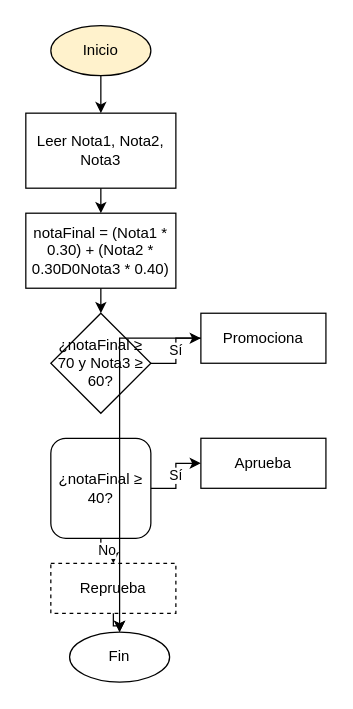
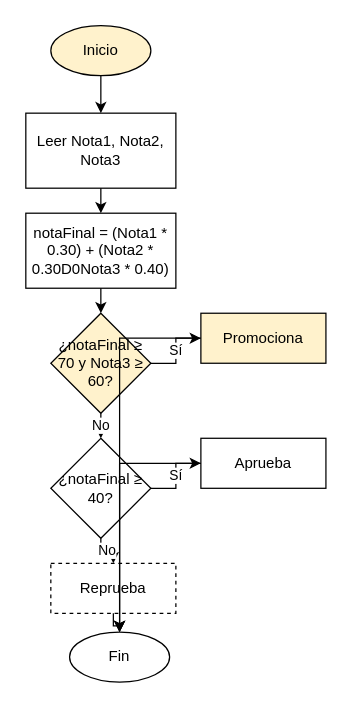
  <mxCell id="0" />
  <mxCell id="1" parent="0" />
  <mxCell id="2" value="Inicio" style="ellipse;whiteSpace=wrap;html=1;fillColor=#fff2cc;" vertex="1" parent="1"><mxGeometry x="40" y="20" width="80" height="40" as="geometry" /></mxCell>
  <mxCell id="3" value="Leer Nota1, Nota2, Nota3" style="rounded=0;whiteSpace=wrap;html=1;" vertex="1" parent="1"><mxGeometry x="20" y="90" width="120" height="60" as="geometry" /></mxCell>
  <mxCell id="4" value="notaFinal = (Nota1 * 0.30) + (Nota2 * 0.30D0Nota3 * 0.40)" style="rounded=0;whiteSpace=wrap;html=1;" vertex="1" parent="1"><mxGeometry x="20" y="170" width="120" height="60" as="geometry" /></mxCell>
- <mxCell id="5" value="¿notaFinal ≥ 70 y Nota3 ≥ 60?" style="rhombus;whiteSpace=wrap;html=1;" vertex="1" parent="1"><mxGeometry x="40" y="250" width="80" height="80" as="geometry" /></mxCell>
- <mxCell id="6" value="Promociona" style="rounded=0;whiteSpace=wrap;html=1;" vertex="1" parent="1"><mxGeometry x="160" y="250" width="100" height="40" as="geometry" /></mxCell>
- <mxCell id="7" value="¿notaFinal ≥ 40?" style="whiteSpace=wrap;html=1;rounded=1;" vertex="1" parent="1"><mxGeometry x="40" y="350" width="80" height="80" as="geometry" /></mxCell>
+ <mxCell id="5" value="¿notaFinal ≥ 70 y Nota3 ≥ 60?" style="rhombus;whiteSpace=wrap;html=1;fillColor=#fff2cc;" vertex="1" parent="1"><mxGeometry x="40" y="250" width="80" height="80" as="geometry" /></mxCell>
+ <mxCell id="6" value="Promociona" style="rounded=0;whiteSpace=wrap;html=1;fillColor=#fff2cc;" vertex="1" parent="1"><mxGeometry x="160" y="250" width="100" height="40" as="geometry" /></mxCell>
+ <mxCell id="7" value="¿notaFinal ≥ 40?" style="rhombus;whiteSpace=wrap;html=1;" vertex="1" parent="1"><mxGeometry x="40" y="350" width="80" height="80" as="geometry" /></mxCell>
  <mxCell id="8" value="Aprueba" style="rounded=0;whiteSpace=wrap;html=1;" vertex="1" parent="1"><mxGeometry x="160" y="350" width="100" height="40" as="geometry" /></mxCell>
  <mxCell id="9" value="Reprueba" style="rounded=0;whiteSpace=wrap;html=1;dashed=1;" vertex="1" parent="1"><mxGeometry x="40" y="450" width="100" height="40" as="geometry" /></mxCell>
  <mxCell id="10" value="Fin" style="ellipse;whiteSpace=wrap;html=1;" vertex="1" parent="1"><mxGeometry x="55" y="505" width="80" height="40" as="geometry" /></mxCell>
  <mxCell id="11" style="edgeStyle=orthogonalEdgeStyle;rounded=0;html=1;" edge="1" parent="1" source="2" target="3"><mxGeometry relative="1" as="geometry" /></mxCell>
  <mxCell id="12" style="edgeStyle=orthogonalEdgeStyle;rounded=0;html=1;" edge="1" parent="1" source="3" target="4"><mxGeometry relative="1" as="geometry" /></mxCell>
  <mxCell id="13" style="edgeStyle=orthogonalEdgeStyle;rounded=0;html=1;" edge="1" parent="1" source="4" target="5"><mxGeometry relative="1" as="geometry" /></mxCell>
  <mxCell id="14" value="Sí" style="edgeStyle=orthogonalEdgeStyle;rounded=0;html=1;" edge="1" parent="1" source="5" target="6"><mxGeometry relative="1" as="geometry" /></mxCell>
+ <mxCell id="15" value="No" style="edgeStyle=orthogonalEdgeStyle;rounded=0;html=1;" edge="1" parent="1" source="5" target="7"><mxGeometry relative="1" as="geometry" /></mxCell>
  <mxCell id="16" value="Sí" style="edgeStyle=orthogonalEdgeStyle;rounded=0;html=1;" edge="1" parent="1" source="7" target="8"><mxGeometry relative="1" as="geometry" /></mxCell>
  <mxCell id="17" value="No" style="edgeStyle=orthogonalEdgeStyle;rounded=0;html=1;" edge="1" parent="1" source="7" target="9"><mxGeometry relative="1" as="geometry" /></mxCell>
  <mxCell id="18" style="edgeStyle=orthogonalEdgeStyle;rounded=0;html=1;" edge="1" parent="1" source="6" target="10"><mxGeometry relative="1" as="geometry"><mxPoint x="200" y="530" as="targetPoint" /></mxGeometry></mxCell>
+ <mxCell id="19" style="edgeStyle=orthogonalEdgeStyle;rounded=0;html=1;" edge="1" parent="1" source="8" target="10"><mxGeometry relative="1" as="geometry"><mxPoint x="200" y="530" as="targetPoint" /></mxGeometry></mxCell>
  <mxCell id="20" style="edgeStyle=orthogonalEdgeStyle;rounded=0;html=1;" edge="1" parent="1" source="9" target="10"><mxGeometry relative="1" as="geometry" /></mxCell>
